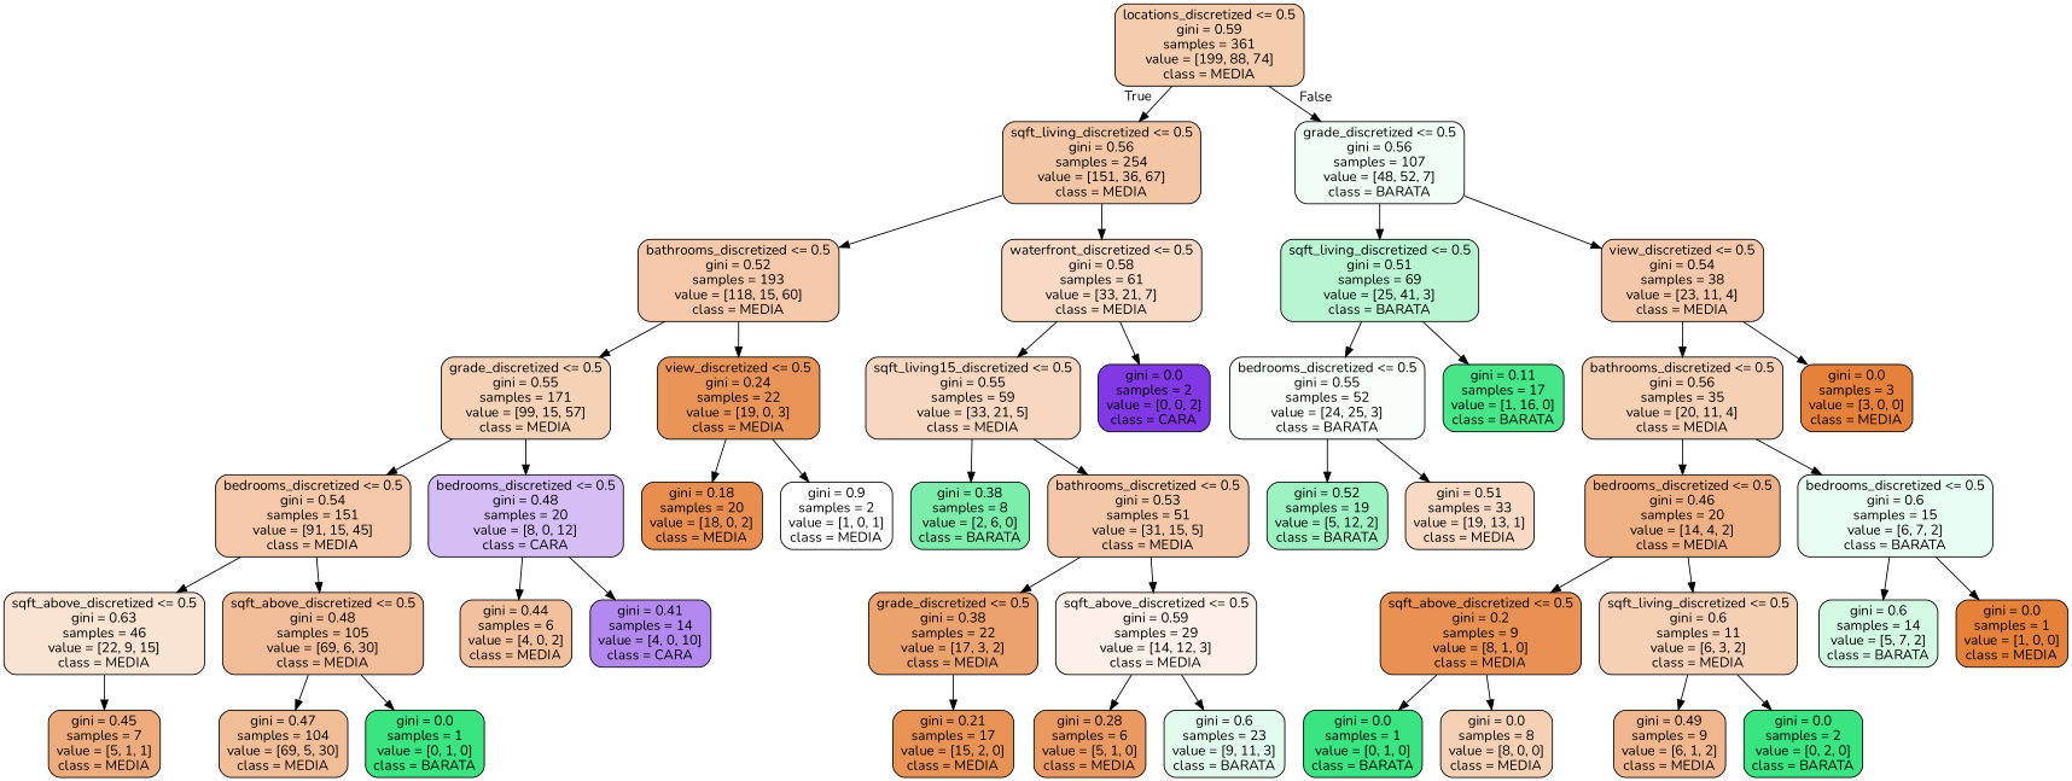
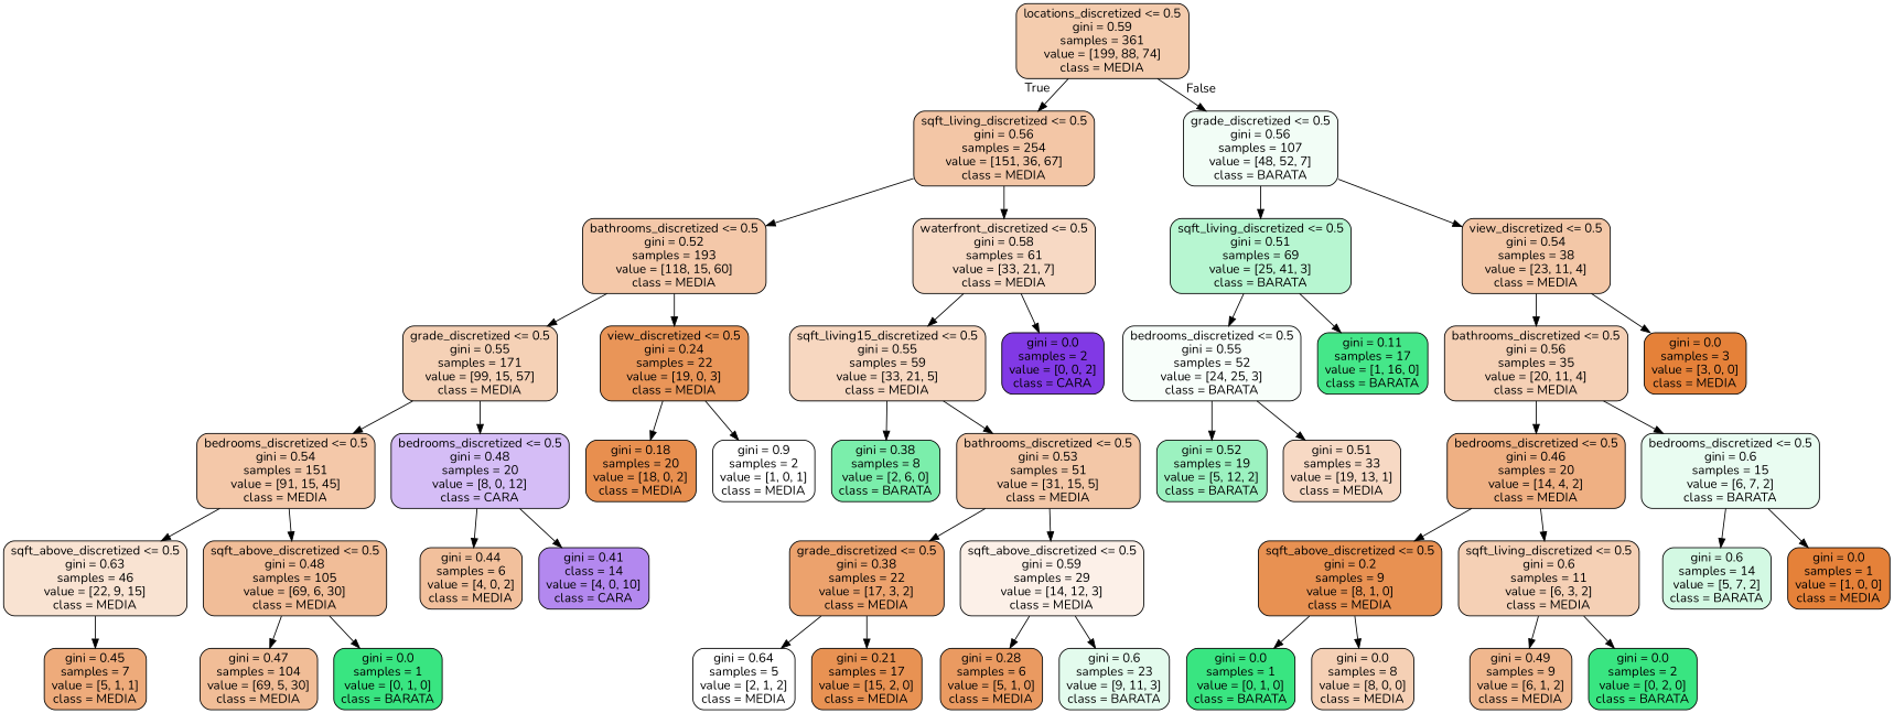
  digraph {
    fontname=Nunito
    node [color=black fillcolor="#39e581" fontname=Nunito shape=box style="filled, rounded"]
    edge [fontname=Nunito]
    n1 [fillcolor="#f4ccae" label="locations_discretized <= 0.5\ngini = 0.59\nsamples = 361\nvalue = [199, 88, 74]\nclass = MEDIA"]
    n2 [fillcolor="#f3c6a6" label="sqft_living_discretized <= 0.5\ngini = 0.56\nsamples = 254\nvalue = [151, 36, 67]\nclass = MEDIA"]
    n3 [fillcolor="#f2fdf6" label="grade_discretized <= 0.5\ngini = 0.56\nsamples = 107\nvalue = [48, 52, 7]\nclass = BARATA"]
    n4 [fillcolor="#f4c8a9" label="bathrooms_discretized <= 0.5\ngini = 0.52\nsamples = 193\nvalue = [118, 15, 60]\nclass = MEDIA"]
    n5 [fillcolor="#f7d9c4" label="waterfront_discretized <= 0.5\ngini = 0.58\nsamples = 61\nvalue = [33, 21, 7]\nclass = MEDIA"]
    n6 [fillcolor="#b7f6d1" label="sqft_living_discretized <= 0.5\ngini = 0.51\nsamples = 69\nvalue = [25, 41, 3]\nclass = BARATA"]
    n7 [fillcolor="#f3c7a7" label="view_discretized <= 0.5\ngini = 0.54\nsamples = 38\nvalue = [23, 11, 4]\nclass = MEDIA"]
    n8 [fillcolor="#f5d1b6" label="grade_discretized <= 0.5\ngini = 0.55\nsamples = 171\nvalue = [99, 15, 57]\nclass = MEDIA"]
    n9 [fillcolor="#e99558" label="view_discretized <= 0.5\ngini = 0.24\nsamples = 22\nvalue = [19, 0, 3]\nclass = MEDIA"]
    n10 [fillcolor="#f7d7c0" label="sqft_living15_discretized <= 0.5\ngini = 0.55\nsamples = 59\nvalue = [33, 21, 5]\nclass = MEDIA"]
    n11 [fillcolor="#8139e5" label="gini = 0.0\nsamples = 2\nvalue = [0, 0, 2]\nclass = CARA"]
    n12 [fillcolor="#f4c8a9" label="bedrooms_discretized <= 0.5\ngini = 0.54\nsamples = 151\nvalue = [91, 15, 45]\nclass = MEDIA"]
    n13 [fillcolor="#d5bdf6" label="bedrooms_discretized <= 0.5\ngini = 0.48\nsamples = 20\nvalue = [8, 0, 12]\nclass = CARA"]
    n14 [fillcolor="#e88f4f" label="gini = 0.18\nsamples = 20\nvalue = [18, 0, 2]\nclass = MEDIA"]
    n15 [fillcolor="#ffffff" label="gini = 0.9\nsamples = 2\nvalue = [1, 0, 1]\nclass = MEDIA"]
    n16 [fillcolor="#f9e3d2" label="sqft_above_discretized <= 0.5\ngini = 0.63\nsamples = 46\nvalue = [22, 9, 15]\nclass = MEDIA"]
    n17 [fillcolor="#f1bd98" label="sqft_above_discretized <= 0.5\ngini = 0.48\nsamples = 105\nvalue = [69, 6, 30]\nclass = MEDIA"]
    n18 [fillcolor="#f2c09c" label="gini = 0.44\nsamples = 6\nvalue = [4, 0, 2]\nclass = MEDIA"]
-   n19 [fillcolor="#b388ef" label="gini = 0.41\nsamples = 14\nvalue = [4, 0, 10]\nclass = CARA"]
+   n19 [fillcolor="#b388ef" label="gini = 0.41\nclass = 14\nvalue = [4, 0, 10]\nclass = CARA"]
    n20 [fillcolor="#eeab7b" label="gini = 0.45\nsamples = 7\nvalue = [5, 1, 1]\nclass = MEDIA"]
    n21 [fillcolor="#f1bd97" label="gini = 0.47\nsamples = 104\nvalue = [69, 5, 30]\nclass = MEDIA"]
    n22 [label="gini = 0.0\nsamples = 1\nvalue = [0, 1, 0]\nclass = BARATA"]
    n23 [fillcolor="#7beeab" label="gini = 0.38\nsamples = 8\nvalue = [2, 6, 0]\nclass = BARATA"]
    n24 [fillcolor="#f3c7a7" label="bathrooms_discretized <= 0.5\ngini = 0.53\nsamples = 51\nvalue = [31, 15, 5]\nclass = MEDIA"]
    n25 [fillcolor="#eca26d" label="grade_discretized <= 0.5\ngini = 0.38\nsamples = 22\nvalue = [17, 3, 2]\nclass = MEDIA"]
    n26 [fillcolor="#fcf0e8" label="sqft_above_discretized <= 0.5\ngini = 0.59\nsamples = 29\nvalue = [14, 12, 3]\nclass = MEDIA"]
+   n27 [fillcolor="#ffffff" label="gini = 0.64\nsamples = 5\nvalue = [2, 1, 2]\nclass = MEDIA"]
    n28 [fillcolor="#e89253" label="gini = 0.21\nsamples = 17\nvalue = [15, 2, 0]\nclass = MEDIA"]
    n29 [fillcolor="#ea9a61" label="gini = 0.28\nsamples = 6\nvalue = [5, 1, 0]\nclass = MEDIA"]
    n30 [fillcolor="#e3fbed" label="gini = 0.6\nsamples = 23\nvalue = [9, 11, 3]\nclass = BARATA"]
    n31 [fillcolor="#f8fefa" label="bedrooms_discretized <= 0.5\ngini = 0.55\nsamples = 52\nvalue = [24, 25, 3]\nclass = BARATA"]
    n32 [fillcolor="#45e789" label="gini = 0.11\nsamples = 17\nvalue = [1, 16, 0]\nclass = BARATA"]
    n33 [fillcolor="#f5d0b5" label="bathrooms_discretized <= 0.5\ngini = 0.56\nsamples = 35\nvalue = [20, 11, 4]\nclass = MEDIA"]
    n34 [fillcolor="#e58139" label="gini = 0.0\nsamples = 3\nvalue = [3, 0, 0]\nclass = MEDIA"]
    n35 [fillcolor="#9cf2c0" label="gini = 0.52\nsamples = 19\nvalue = [5, 12, 2]\nclass = BARATA"]
    n36 [fillcolor="#f7d9c4" label="gini = 0.51\nsamples = 33\nvalue = [19, 13, 1]\nclass = MEDIA"]
    n37 [fillcolor="#efb083" label="bedrooms_discretized <= 0.5\ngini = 0.46\nsamples = 20\nvalue = [14, 4, 2]\nclass = MEDIA"]
    n38 [fillcolor="#e9fcf1" label="bedrooms_discretized <= 0.5\ngini = 0.6\nsamples = 15\nvalue = [6, 7, 2]\nclass = BARATA"]
    n39 [fillcolor="#e89152" label="sqft_above_discretized <= 0.5\ngini = 0.2\nsamples = 9\nvalue = [8, 1, 0]\nclass = MEDIA"]
    n40 [fillcolor="#f5d0b5" label="sqft_living_discretized <= 0.5\ngini = 0.6\nsamples = 11\nvalue = [6, 3, 2]\nclass = MEDIA"]
    n41 [fillcolor="#d3f9e3" label="gini = 0.6\nsamples = 14\nvalue = [5, 7, 2]\nclass = BARATA"]
    n42 [fillcolor="#e58139" label="gini = 0.0\nsamples = 1\nvalue = [1, 0, 0]\nclass = MEDIA"]
    n43 [label="gini = 0.0\nsamples = 1\nvalue = [0, 1, 0]\nclass = BARATA"]
    n44 [fillcolor="#f5d0b5" label="gini = 0.0\nsamples = 8\nvalue = [8, 0, 0]\nclass = MEDIA"]
    n45 [fillcolor="#f0b78e" label="gini = 0.49\nsamples = 9\nvalue = [6, 1, 2]\nclass = MEDIA"]
    n46 [label="gini = 0.0\nsamples = 2\nvalue = [0, 2, 0]\nclass = BARATA"]
    n1 -> n2 [headlabel=True labelangle=45 labeldistance=2.5]
    n1 -> n3 [headlabel=False labelangle=-45 labeldistance=2.5]
    n2 -> n4
    n2 -> n5
    n3 -> n6
    n3 -> n7
    n4 -> n8
    n4 -> n9
    n5 -> n10
    n5 -> n11
    n6 -> n31
    n6 -> n32
    n7 -> n33
    n7 -> n34
    n8 -> n12
    n8 -> n13
    n9 -> n14
    n9 -> n15
    n10 -> n23
    n10 -> n24
    n12 -> n16
    n12 -> n17
    n13 -> n18
    n13 -> n19
    n16 -> n20
    n17 -> n21
    n17 -> n22
    n24 -> n25
    n24 -> n26
+   n25 -> n27
    n25 -> n28
    n26 -> n29
    n26 -> n30
    n31 -> n35
    n31 -> n36
    n33 -> n37
    n33 -> n38
    n37 -> n39
    n37 -> n40
    n38 -> n41
    n38 -> n42
    n39 -> n43
    n39 -> n44
    n40 -> n45
    n40 -> n46
  }
